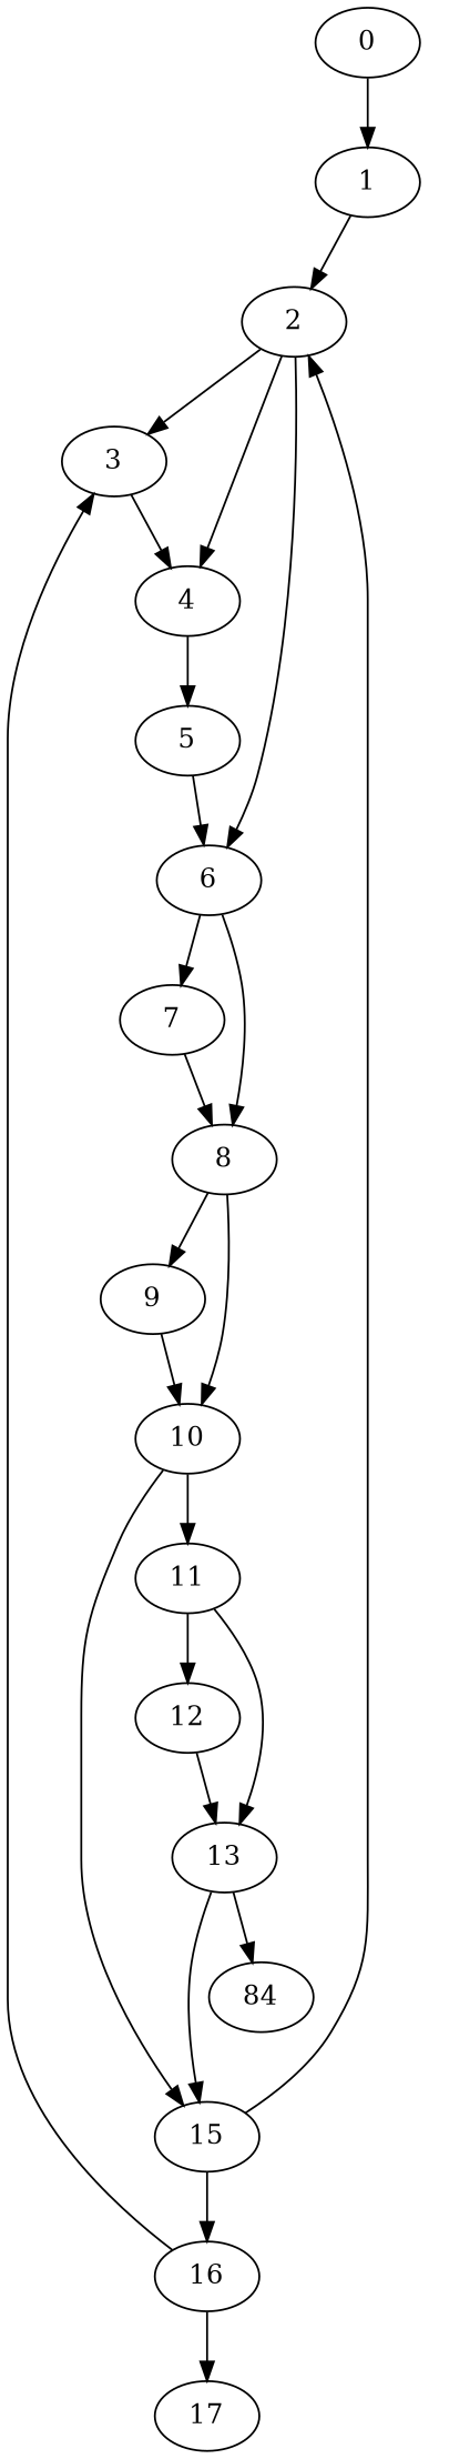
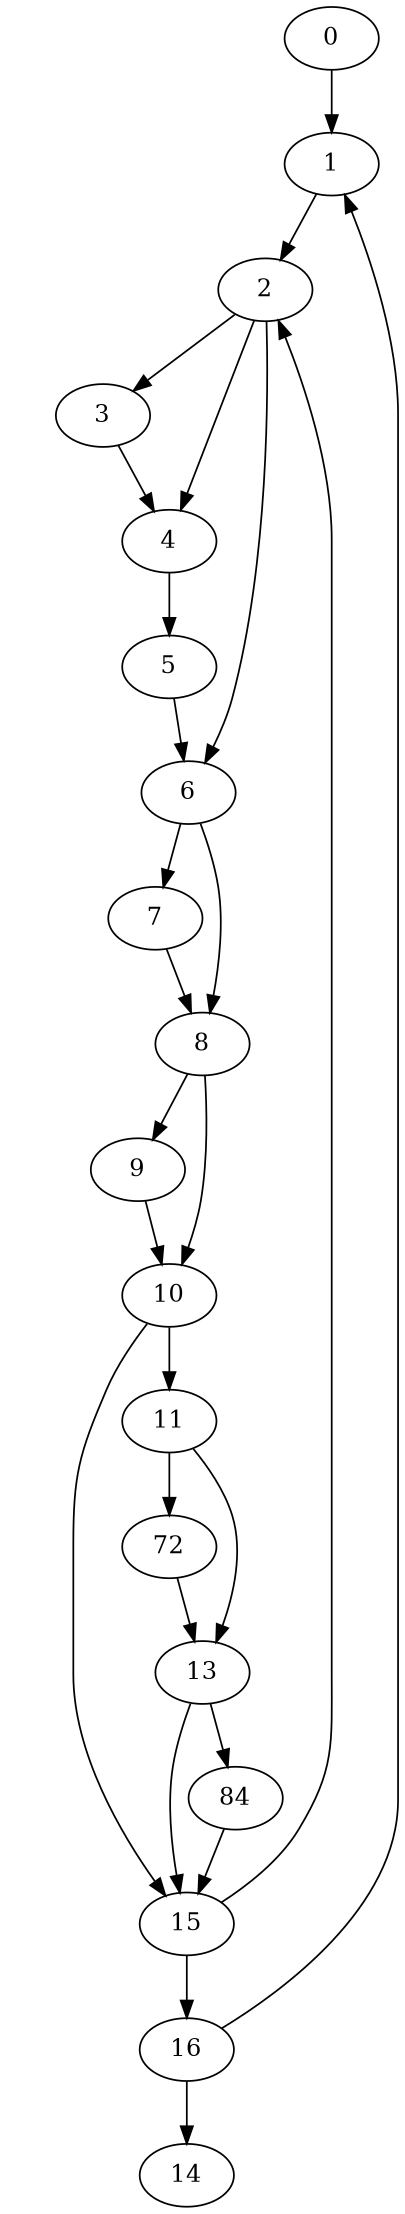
  digraph {
    0
    1
    2
    3
    4
    6
    5
    7
    8
    9
    10
    11
    15
-   12
+   12 [label=72]
    13
    16
    n17 [label=84]
-   17
+   17 [label=14]
    0 -> 1
    1 -> 2
    2 -> 3
    2 -> 4
    2 -> 6
    3 -> 4
    4 -> 5
    6 -> 7
    6 -> 8
    5 -> 6
    7 -> 8
    8 -> 9
    8 -> 10
    9 -> 10
    10 -> 11
    10 -> 15
    11 -> 12
    11 -> 13
    15 -> 2
    15 -> 16
    12 -> 13
    13 -> 15
    13 -> n17
-   16 -> 3
+   16 -> 1
    16 -> 17
+   n17 -> 15
  }
